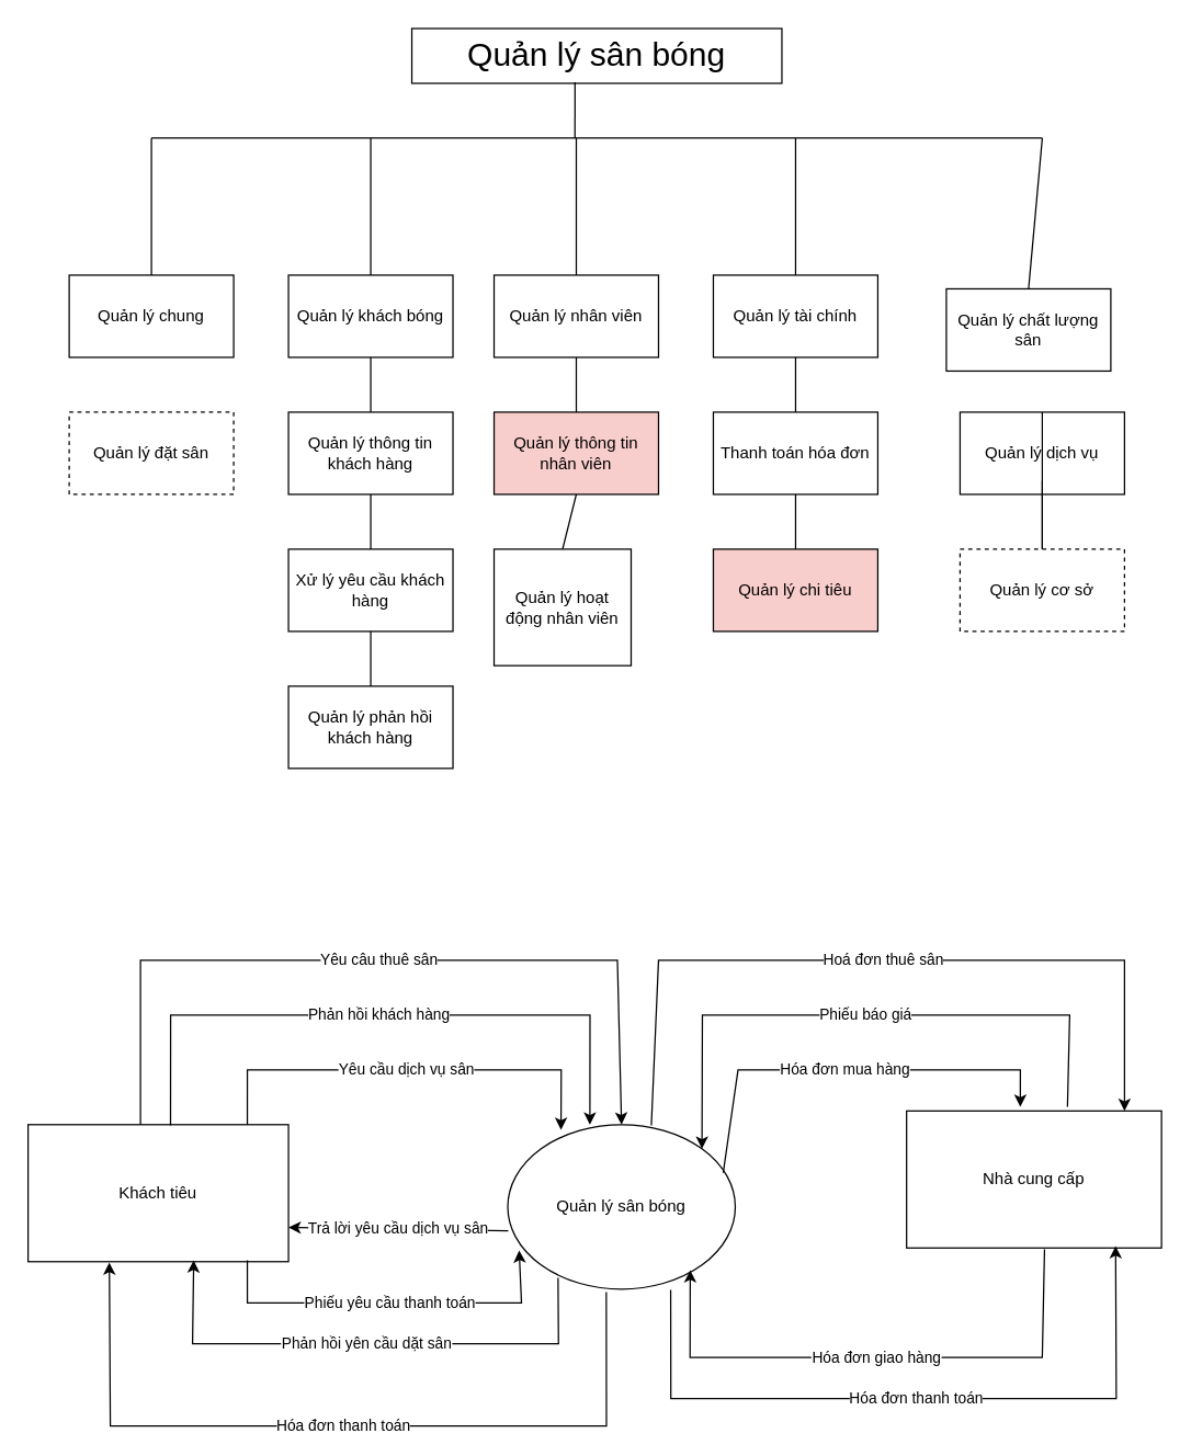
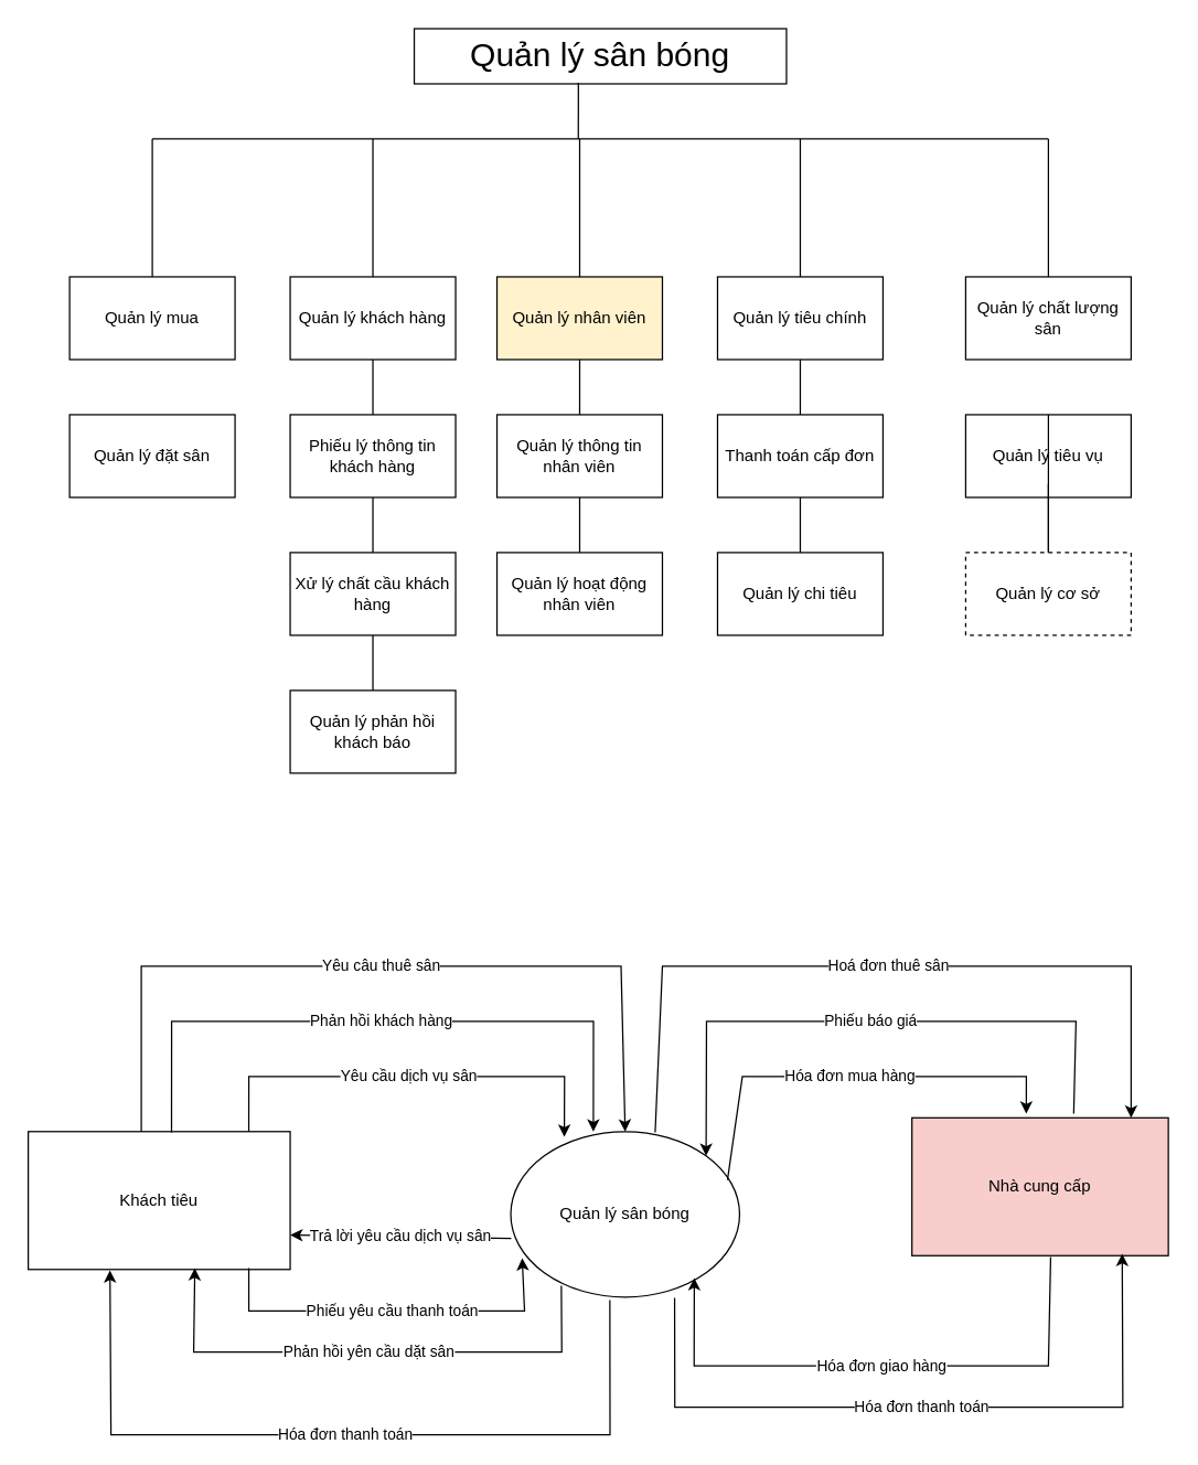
  <mxCell id="0" />
  <mxCell id="1" parent="0" />
  <mxCell id="2" value="&lt;font style=&quot;font-size: 24px;&quot;&gt;Quản lý sân bóng&lt;/font&gt;" style="rounded=0;whiteSpace=wrap;html=1;" parent="1" vertex="1"><mxGeometry x="300" y="20" width="270" height="40" as="geometry" /></mxCell>
- <mxCell id="3" value="Quản lý chung" style="rounded=0;whiteSpace=wrap;html=1;" parent="1" vertex="1"><mxGeometry x="50" y="200" width="120" height="60" as="geometry" /></mxCell>
- <mxCell id="4" value="Quản lý tài chính&lt;br&gt;" style="rounded=0;whiteSpace=wrap;html=1;" parent="1" vertex="1"><mxGeometry x="520" y="200" width="120" height="60" as="geometry" /></mxCell>
- <mxCell id="5" value="Quản lý chất lượng sân" style="rounded=0;whiteSpace=wrap;html=1;" parent="1" vertex="1"><mxGeometry x="690" y="210" width="120" height="60" as="geometry" /></mxCell>
- <mxCell id="6" value="Quản lý khách bóng" style="rounded=0;whiteSpace=wrap;html=1;" parent="1" vertex="1"><mxGeometry x="210" y="200" width="120" height="60" as="geometry" /></mxCell>
- <mxCell id="7" value="Quản lý đặt sân" style="rounded=0;whiteSpace=wrap;html=1;dashed=1;" parent="1" vertex="1"><mxGeometry x="50" y="300" width="120" height="60" as="geometry" /></mxCell>
- <mxCell id="8" value="Quản lý thông tin khách hàng" style="rounded=0;whiteSpace=wrap;html=1;" parent="1" vertex="1"><mxGeometry x="210" y="300" width="120" height="60" as="geometry" /></mxCell>
+ <mxCell id="3" value="Quản lý mua" style="rounded=0;whiteSpace=wrap;html=1;" parent="1" vertex="1"><mxGeometry x="50" y="200" width="120" height="60" as="geometry" /></mxCell>
+ <mxCell id="4" value="Quản lý tiêu chính&lt;br&gt;" style="rounded=0;whiteSpace=wrap;html=1;" parent="1" vertex="1"><mxGeometry x="520" y="200" width="120" height="60" as="geometry" /></mxCell>
+ <mxCell id="5" value="Quản lý chất lượng sân" style="rounded=0;whiteSpace=wrap;html=1;" parent="1" vertex="1"><mxGeometry x="700" y="200" width="120" height="60" as="geometry" /></mxCell>
+ <mxCell id="6" value="Quản lý khách hàng" style="rounded=0;whiteSpace=wrap;html=1;" parent="1" vertex="1"><mxGeometry x="210" y="200" width="120" height="60" as="geometry" /></mxCell>
+ <mxCell id="7" value="Quản lý đặt sân" style="rounded=0;whiteSpace=wrap;html=1;" parent="1" vertex="1"><mxGeometry x="50" y="300" width="120" height="60" as="geometry" /></mxCell>
+ <mxCell id="8" value="Phiếu lý thông tin khách hàng" style="rounded=0;whiteSpace=wrap;html=1;" parent="1" vertex="1"><mxGeometry x="210" y="300" width="120" height="60" as="geometry" /></mxCell>
  <mxCell id="9" value="Quản lý cơ sở" style="rounded=0;whiteSpace=wrap;html=1;dashed=1;" parent="1" vertex="1"><mxGeometry x="700" y="400" width="120" height="60" as="geometry" /></mxCell>
- <mxCell id="10" value="Quản lý dịch vụ" style="rounded=0;whiteSpace=wrap;html=1;" parent="1" vertex="1"><mxGeometry x="700" y="300" width="120" height="60" as="geometry" /></mxCell>
- <mxCell id="11" value="Thanh toán hóa đơn" style="rounded=0;whiteSpace=wrap;html=1;" parent="1" vertex="1"><mxGeometry x="520" y="300" width="120" height="60" as="geometry" /></mxCell>
- <mxCell id="12" value="Xử lý yêu cầu khách hàng" style="rounded=0;whiteSpace=wrap;html=1;" parent="1" vertex="1"><mxGeometry x="210" y="400" width="120" height="60" as="geometry" /></mxCell>
+ <mxCell id="10" value="Quản lý tiêu vụ" style="rounded=0;whiteSpace=wrap;html=1;" parent="1" vertex="1"><mxGeometry x="700" y="300" width="120" height="60" as="geometry" /></mxCell>
+ <mxCell id="11" value="Thanh toán cấp đơn" style="rounded=0;whiteSpace=wrap;html=1;" parent="1" vertex="1"><mxGeometry x="520" y="300" width="120" height="60" as="geometry" /></mxCell>
+ <mxCell id="12" value="Xử lý chất cầu khách hàng" style="rounded=0;whiteSpace=wrap;html=1;" parent="1" vertex="1"><mxGeometry x="210" y="400" width="120" height="60" as="geometry" /></mxCell>
  <mxCell id="13" value="" style="endArrow=none;html=1;rounded=0;entryX=0.441;entryY=0.982;entryDx=0;entryDy=0;entryPerimeter=0;" parent="1" target="2" edge="1"><mxGeometry width="50" height="50" relative="1" as="geometry"><mxPoint x="419" y="100" as="sourcePoint" /><mxPoint x="460" y="290" as="targetPoint" /><Array as="points" /></mxGeometry></mxCell>
  <mxCell id="14" value="" style="endArrow=none;html=1;rounded=0;" parent="1" edge="1"><mxGeometry width="50" height="50" relative="1" as="geometry"><mxPoint x="110" y="100" as="sourcePoint" /><mxPoint x="760" y="100" as="targetPoint" /><Array as="points" /></mxGeometry></mxCell>
  <mxCell id="15" value="" style="endArrow=none;html=1;rounded=0;exitX=0.5;exitY=0;exitDx=0;exitDy=0;" parent="1" source="3" edge="1"><mxGeometry width="50" height="50" relative="1" as="geometry"><mxPoint x="130" y="190" as="sourcePoint" /><mxPoint x="110" y="100" as="targetPoint" /></mxGeometry></mxCell>
  <mxCell id="16" value="" style="endArrow=none;html=1;rounded=0;exitX=0.5;exitY=0;exitDx=0;exitDy=0;" parent="1" source="6" edge="1"><mxGeometry width="50" height="50" relative="1" as="geometry"><mxPoint x="340" y="190" as="sourcePoint" /><mxPoint x="270" y="100" as="targetPoint" /><Array as="points" /></mxGeometry></mxCell>
  <mxCell id="17" value="" style="endArrow=none;html=1;rounded=0;exitX=0.5;exitY=0;exitDx=0;exitDy=0;" parent="1" source="4" edge="1"><mxGeometry width="50" height="50" relative="1" as="geometry"><mxPoint x="520" y="150" as="sourcePoint" /><mxPoint x="580" y="100" as="targetPoint" /></mxGeometry></mxCell>
  <mxCell id="18" value="" style="endArrow=none;html=1;rounded=0;exitX=0.5;exitY=0;exitDx=0;exitDy=0;" parent="1" source="5" edge="1"><mxGeometry width="50" height="50" relative="1" as="geometry"><mxPoint x="730" y="150" as="sourcePoint" /><mxPoint x="760" y="100" as="targetPoint" /></mxGeometry></mxCell>
- <mxCell id="19" value="Quản lý nhân viên" style="rounded=0;whiteSpace=wrap;html=1;" parent="1" vertex="1"><mxGeometry x="360" y="200" width="120" height="60" as="geometry" /></mxCell>
- <mxCell id="20" value="Quản lý thông tin nhân viên" style="rounded=0;whiteSpace=wrap;html=1;fillColor=#f8cecc;" parent="1" vertex="1"><mxGeometry x="360" y="300" width="120" height="60" as="geometry" /></mxCell>
+ <mxCell id="19" value="Quản lý nhân viên" style="rounded=0;whiteSpace=wrap;html=1;fillColor=#fff2cc;" parent="1" vertex="1"><mxGeometry x="360" y="200" width="120" height="60" as="geometry" /></mxCell>
+ <mxCell id="20" value="Quản lý thông tin nhân viên" style="rounded=0;whiteSpace=wrap;html=1;" parent="1" vertex="1"><mxGeometry x="360" y="300" width="120" height="60" as="geometry" /></mxCell>
  <mxCell id="21" value="" style="endArrow=none;html=1;rounded=0;exitX=0.5;exitY=0;exitDx=0;exitDy=0;" parent="1" source="19" edge="1"><mxGeometry width="50" height="50" relative="1" as="geometry"><mxPoint x="420" y="190" as="sourcePoint" /><mxPoint x="420" y="100" as="targetPoint" /></mxGeometry></mxCell>
  <mxCell id="22" value="" style="endArrow=none;html=1;rounded=0;exitX=0.5;exitY=0;exitDx=0;exitDy=0;" parent="1" source="8" edge="1"><mxGeometry width="50" height="50" relative="1" as="geometry"><mxPoint x="220" y="310" as="sourcePoint" /><mxPoint x="270" y="260" as="targetPoint" /></mxGeometry></mxCell>
  <mxCell id="23" value="" style="endArrow=none;html=1;rounded=0;exitX=0.5;exitY=0;exitDx=0;exitDy=0;" parent="1" source="12" edge="1"><mxGeometry width="50" height="50" relative="1" as="geometry"><mxPoint x="220" y="410" as="sourcePoint" /><mxPoint x="270" y="360" as="targetPoint" /></mxGeometry></mxCell>
  <mxCell id="24" value="" style="endArrow=none;html=1;rounded=0;exitX=0.5;exitY=0;exitDx=0;exitDy=0;" parent="1" source="20" edge="1"><mxGeometry width="50" height="50" relative="1" as="geometry"><mxPoint x="370" y="310" as="sourcePoint" /><mxPoint x="420" y="260" as="targetPoint" /></mxGeometry></mxCell>
  <mxCell id="25" value="" style="endArrow=none;html=1;rounded=0;exitX=0.5;exitY=0;exitDx=0;exitDy=0;" parent="1" source="11" edge="1"><mxGeometry width="50" height="50" relative="1" as="geometry"><mxPoint x="530" y="310" as="sourcePoint" /><mxPoint x="580" y="260" as="targetPoint" /></mxGeometry></mxCell>
  <mxCell id="26" value="" style="endArrow=none;html=1;rounded=0;exitX=0.5;exitY=0;exitDx=0;exitDy=0;" parent="1" source="10" target="9" edge="1"><mxGeometry width="50" height="50" relative="1" as="geometry"><mxPoint x="720" y="310" as="sourcePoint" /><mxPoint x="770" y="260" as="targetPoint" /></mxGeometry></mxCell>
  <mxCell id="27" value="" style="endArrow=none;html=1;rounded=0;exitX=0.5;exitY=0;exitDx=0;exitDy=0;" parent="1" source="9" edge="1"><mxGeometry width="50" height="50" relative="1" as="geometry"><mxPoint x="710" y="400" as="sourcePoint" /><mxPoint x="760" y="350" as="targetPoint" /></mxGeometry></mxCell>
- <mxCell id="28" value="Quản lý chi tiêu" style="rounded=0;whiteSpace=wrap;html=1;fillColor=#f8cecc;" parent="1" vertex="1"><mxGeometry x="520" y="400" width="120" height="60" as="geometry" /></mxCell>
+ <mxCell id="28" value="Quản lý chi tiêu" style="rounded=0;whiteSpace=wrap;html=1;" parent="1" vertex="1"><mxGeometry x="520" y="400" width="120" height="60" as="geometry" /></mxCell>
  <mxCell id="29" value="Quản lý sân bóng" style="ellipse;whiteSpace=wrap;html=1;" parent="1" vertex="1"><mxGeometry x="370" y="820" width="166" height="120" as="geometry" /></mxCell>
  <mxCell id="30" value="Khách tiêu" style="rounded=0;whiteSpace=wrap;html=1;" parent="1" vertex="1"><mxGeometry y="820" width="190" height="100" as="geometry" x="20" /></mxCell>
- <mxCell id="31" value="Nhà cung cấp" style="rounded=0;whiteSpace=wrap;html=1;" parent="1" vertex="1"><mxGeometry x="661" y="810" width="186" height="100" as="geometry" /></mxCell>
+ <mxCell id="31" value="Nhà cung cấp" style="rounded=0;whiteSpace=wrap;html=1;fillColor=#f8cecc;" parent="1" vertex="1"><mxGeometry x="661" y="810" width="186" height="100" as="geometry" /></mxCell>
  <mxCell id="32" value="Yêu câu thuê sân" style="endArrow=classic;html=1;rounded=0;entryX=0.5;entryY=0;entryDx=0;entryDy=0;" parent="1" target="29" edge="1"><mxGeometry width="50" height="50" relative="1" as="geometry"><mxPoint x="102" y="820" as="sourcePoint" /><mxPoint x="450" y="810" as="targetPoint" /><Array as="points"><mxPoint x="102" y="700" /><mxPoint x="450" y="700" /></Array></mxGeometry></mxCell>
  <mxCell id="33" value="Phản hồi yên cầu dặt sân" style="endArrow=classic;html=1;rounded=0;exitX=0.221;exitY=0.932;exitDx=0;exitDy=0;exitPerimeter=0;entryX=0.636;entryY=0.99;entryDx=0;entryDy=0;entryPerimeter=0;" parent="1" source="29" target="30" edge="1"><mxGeometry width="50" height="50" relative="1" as="geometry"><mxPoint x="462" y="980" as="sourcePoint" /><mxPoint x="222" y="920" as="targetPoint" /><Array as="points"><mxPoint x="407" y="980" /><mxPoint x="312" y="980" /><mxPoint x="140" y="980" /></Array></mxGeometry></mxCell>
  <mxCell id="34" value="Hóa đơn thanh toán" style="endArrow=classic;html=1;rounded=0;exitX=0.433;exitY=1.018;exitDx=0;exitDy=0;exitPerimeter=0;entryX=0.312;entryY=1.006;entryDx=0;entryDy=0;entryPerimeter=0;" parent="1" source="29" target="30" edge="1"><mxGeometry width="50" height="50" relative="1" as="geometry"><mxPoint x="422" y="1030" as="sourcePoint" /><mxPoint x="192" y="920" as="targetPoint" /><Array as="points"><mxPoint x="442" y="1040" /><mxPoint x="80" y="1040" /></Array></mxGeometry></mxCell>
  <mxCell id="35" value="Phản hồi khách hàng" style="endArrow=classic;html=1;rounded=0;entryX=0.361;entryY=0;entryDx=0;entryDy=0;entryPerimeter=0;exitX=0.547;exitY=0.006;exitDx=0;exitDy=0;exitPerimeter=0;" parent="1" source="30" target="29" edge="1"><mxGeometry width="50" height="50" relative="1" as="geometry"><mxPoint x="212" y="820" as="sourcePoint" /><mxPoint x="262" y="770" as="targetPoint" /><Array as="points"><mxPoint x="124" y="740" /><mxPoint x="330" y="740" /><mxPoint x="430" y="740" /></Array></mxGeometry></mxCell>
  <mxCell id="36" value="Hoá đơn thuê sân" style="endArrow=classic;html=1;rounded=0;exitX=0.631;exitY=0.005;exitDx=0;exitDy=0;exitPerimeter=0;" parent="1" source="29" edge="1"><mxGeometry width="50" height="50" relative="1" as="geometry"><mxPoint x="472" y="830" as="sourcePoint" /><mxPoint x="820" y="810" as="targetPoint" /><Array as="points"><mxPoint x="480" y="700" /><mxPoint x="592" y="700" /><mxPoint x="820" y="700" /></Array></mxGeometry></mxCell>
  <mxCell id="37" value="Phiếu báo giá" style="endArrow=classic;html=1;rounded=0;entryX=1;entryY=0;entryDx=0;entryDy=0;exitX=0.631;exitY=-0.03;exitDx=0;exitDy=0;exitPerimeter=0;" parent="1" source="31" target="29" edge="1"><mxGeometry width="50" height="50" relative="1" as="geometry"><mxPoint x="770" y="800" as="sourcePoint" /><mxPoint x="612" y="765" as="targetPoint" /><Array as="points"><mxPoint x="780" y="740" /><mxPoint x="512" y="740" /></Array></mxGeometry></mxCell>
  <mxCell id="38" value="Hóa đơn thanh toán" style="endArrow=classic;html=1;rounded=0;exitX=0.716;exitY=1.005;exitDx=0;exitDy=0;exitPerimeter=0;entryX=0.82;entryY=0.986;entryDx=0;entryDy=0;entryPerimeter=0;" parent="1" source="29" target="31" edge="1"><mxGeometry width="50" height="50" relative="1" as="geometry"><mxPoint x="662" y="970" as="sourcePoint" /><mxPoint x="712" y="920" as="targetPoint" /><Array as="points"><mxPoint x="489" y="1020" /><mxPoint x="582" y="1020" /><mxPoint x="814" y="1020" /></Array></mxGeometry></mxCell>
  <mxCell id="39" value="Yêu cầu dịch vụ sân" style="endArrow=classic;html=1;rounded=0;entryX=0.234;entryY=0.032;entryDx=0;entryDy=0;entryPerimeter=0;exitX=0.842;exitY=0;exitDx=0;exitDy=0;exitPerimeter=0;" parent="1" source="30" target="29" edge="1"><mxGeometry width="50" height="50" relative="1" as="geometry"><mxPoint x="170" y="790" as="sourcePoint" /><mxPoint x="362.91" y="791.774" as="targetPoint" /><Array as="points"><mxPoint x="180" y="780" /><mxPoint x="330" y="780" /><mxPoint x="409" y="780" /></Array></mxGeometry></mxCell>
  <mxCell id="40" value="Phiếu yêu cầu thanh toán" style="endArrow=classic;html=1;rounded=0;exitX=0.842;exitY=0.99;exitDx=0;exitDy=0;exitPerimeter=0;entryX=0.05;entryY=0.765;entryDx=0;entryDy=0;entryPerimeter=0;" parent="1" source="30" target="29" edge="1"><mxGeometry width="50" height="50" relative="1" as="geometry"><mxPoint x="294.5" y="940" as="sourcePoint" /><mxPoint x="344.5" y="890" as="targetPoint" /><Array as="points"><mxPoint x="180" y="950" /><mxPoint x="260" y="950" /><mxPoint x="350" y="950" /><mxPoint x="380" y="950" /></Array></mxGeometry></mxCell>
  <mxCell id="41" value="Trả lời yêu cầu dịch vụ sân" style="endArrow=classic;html=1;rounded=0;entryX=1;entryY=0.75;entryDx=0;entryDy=0;exitX=0.002;exitY=0.645;exitDx=0;exitDy=0;exitPerimeter=0;" parent="1" source="29" target="30" edge="1"><mxGeometry width="50" height="50" relative="1" as="geometry"><mxPoint x="340" y="895" as="sourcePoint" /><mxPoint x="310" y="860" as="targetPoint" /></mxGeometry></mxCell>
  <mxCell id="42" value="Hóa đơn mua hàng" style="endArrow=classic;html=1;rounded=0;exitX=0.947;exitY=0.292;exitDx=0;exitDy=0;exitPerimeter=0;entryX=0.446;entryY=-0.03;entryDx=0;entryDy=0;entryPerimeter=0;" parent="1" source="29" target="31" edge="1"><mxGeometry width="50" height="50" relative="1" as="geometry"><mxPoint x="540" y="800" as="sourcePoint" /><mxPoint x="740" y="800" as="targetPoint" /><Array as="points"><mxPoint x="538" y="780" /><mxPoint x="640" y="780" /><mxPoint x="744" y="780" /></Array></mxGeometry></mxCell>
  <mxCell id="43" value="Hóa đơn giao hàng" style="endArrow=classic;html=1;rounded=0;entryX=0.802;entryY=0.885;entryDx=0;entryDy=0;exitX=0.541;exitY=1.01;exitDx=0;exitDy=0;entryPerimeter=0;exitPerimeter=0;" parent="1" source="31" target="29" edge="1"><mxGeometry width="50" height="50" relative="1" as="geometry"><mxPoint x="754" y="960" as="sourcePoint" /><mxPoint x="511.69" y="972.426" as="targetPoint" /><Array as="points"><mxPoint x="760" y="990" /><mxPoint x="503" y="990" /></Array></mxGeometry></mxCell>
- <mxCell id="44" value="Quản lý hoạt động nhân viên" style="rounded=0;whiteSpace=wrap;html=1;" parent="1" vertex="1"><mxGeometry x="360" y="400" width="100" height="85" as="geometry" /></mxCell>
+ <mxCell id="44" value="Quản lý hoạt động nhân viên" style="rounded=0;whiteSpace=wrap;html=1;" parent="1" vertex="1"><mxGeometry x="360" y="400" width="120" height="60" as="geometry" /></mxCell>
  <mxCell id="45" value="" style="endArrow=none;html=1;rounded=0;exitX=0.5;exitY=0;exitDx=0;exitDy=0;" parent="1" source="44" edge="1"><mxGeometry width="50" height="50" relative="1" as="geometry"><mxPoint x="370" y="410" as="sourcePoint" /><mxPoint x="420" y="360" as="targetPoint" /></mxGeometry></mxCell>
  <mxCell id="46" value="" style="endArrow=none;html=1;rounded=0;exitX=0.5;exitY=0;exitDx=0;exitDy=0;" parent="1" source="28" edge="1"><mxGeometry width="50" height="50" relative="1" as="geometry"><mxPoint x="530" y="410" as="sourcePoint" /><mxPoint x="580" y="360" as="targetPoint" /></mxGeometry></mxCell>
- <mxCell id="47" value="Quản lý phản hồi khách hàng" style="rounded=0;whiteSpace=wrap;html=1;" parent="1" vertex="1"><mxGeometry x="210" y="500" width="120" height="60" as="geometry" /></mxCell>
+ <mxCell id="47" value="Quản lý phản hồi khách báo" style="rounded=0;whiteSpace=wrap;html=1;" parent="1" vertex="1"><mxGeometry x="210" y="500" width="120" height="60" as="geometry" /></mxCell>
  <mxCell id="48" value="" style="endArrow=none;html=1;rounded=0;exitX=0.5;exitY=0;exitDx=0;exitDy=0;" parent="1" source="47" edge="1"><mxGeometry width="50" height="50" relative="1" as="geometry"><mxPoint x="220" y="510" as="sourcePoint" /><mxPoint x="270" y="460" as="targetPoint" /></mxGeometry></mxCell>
